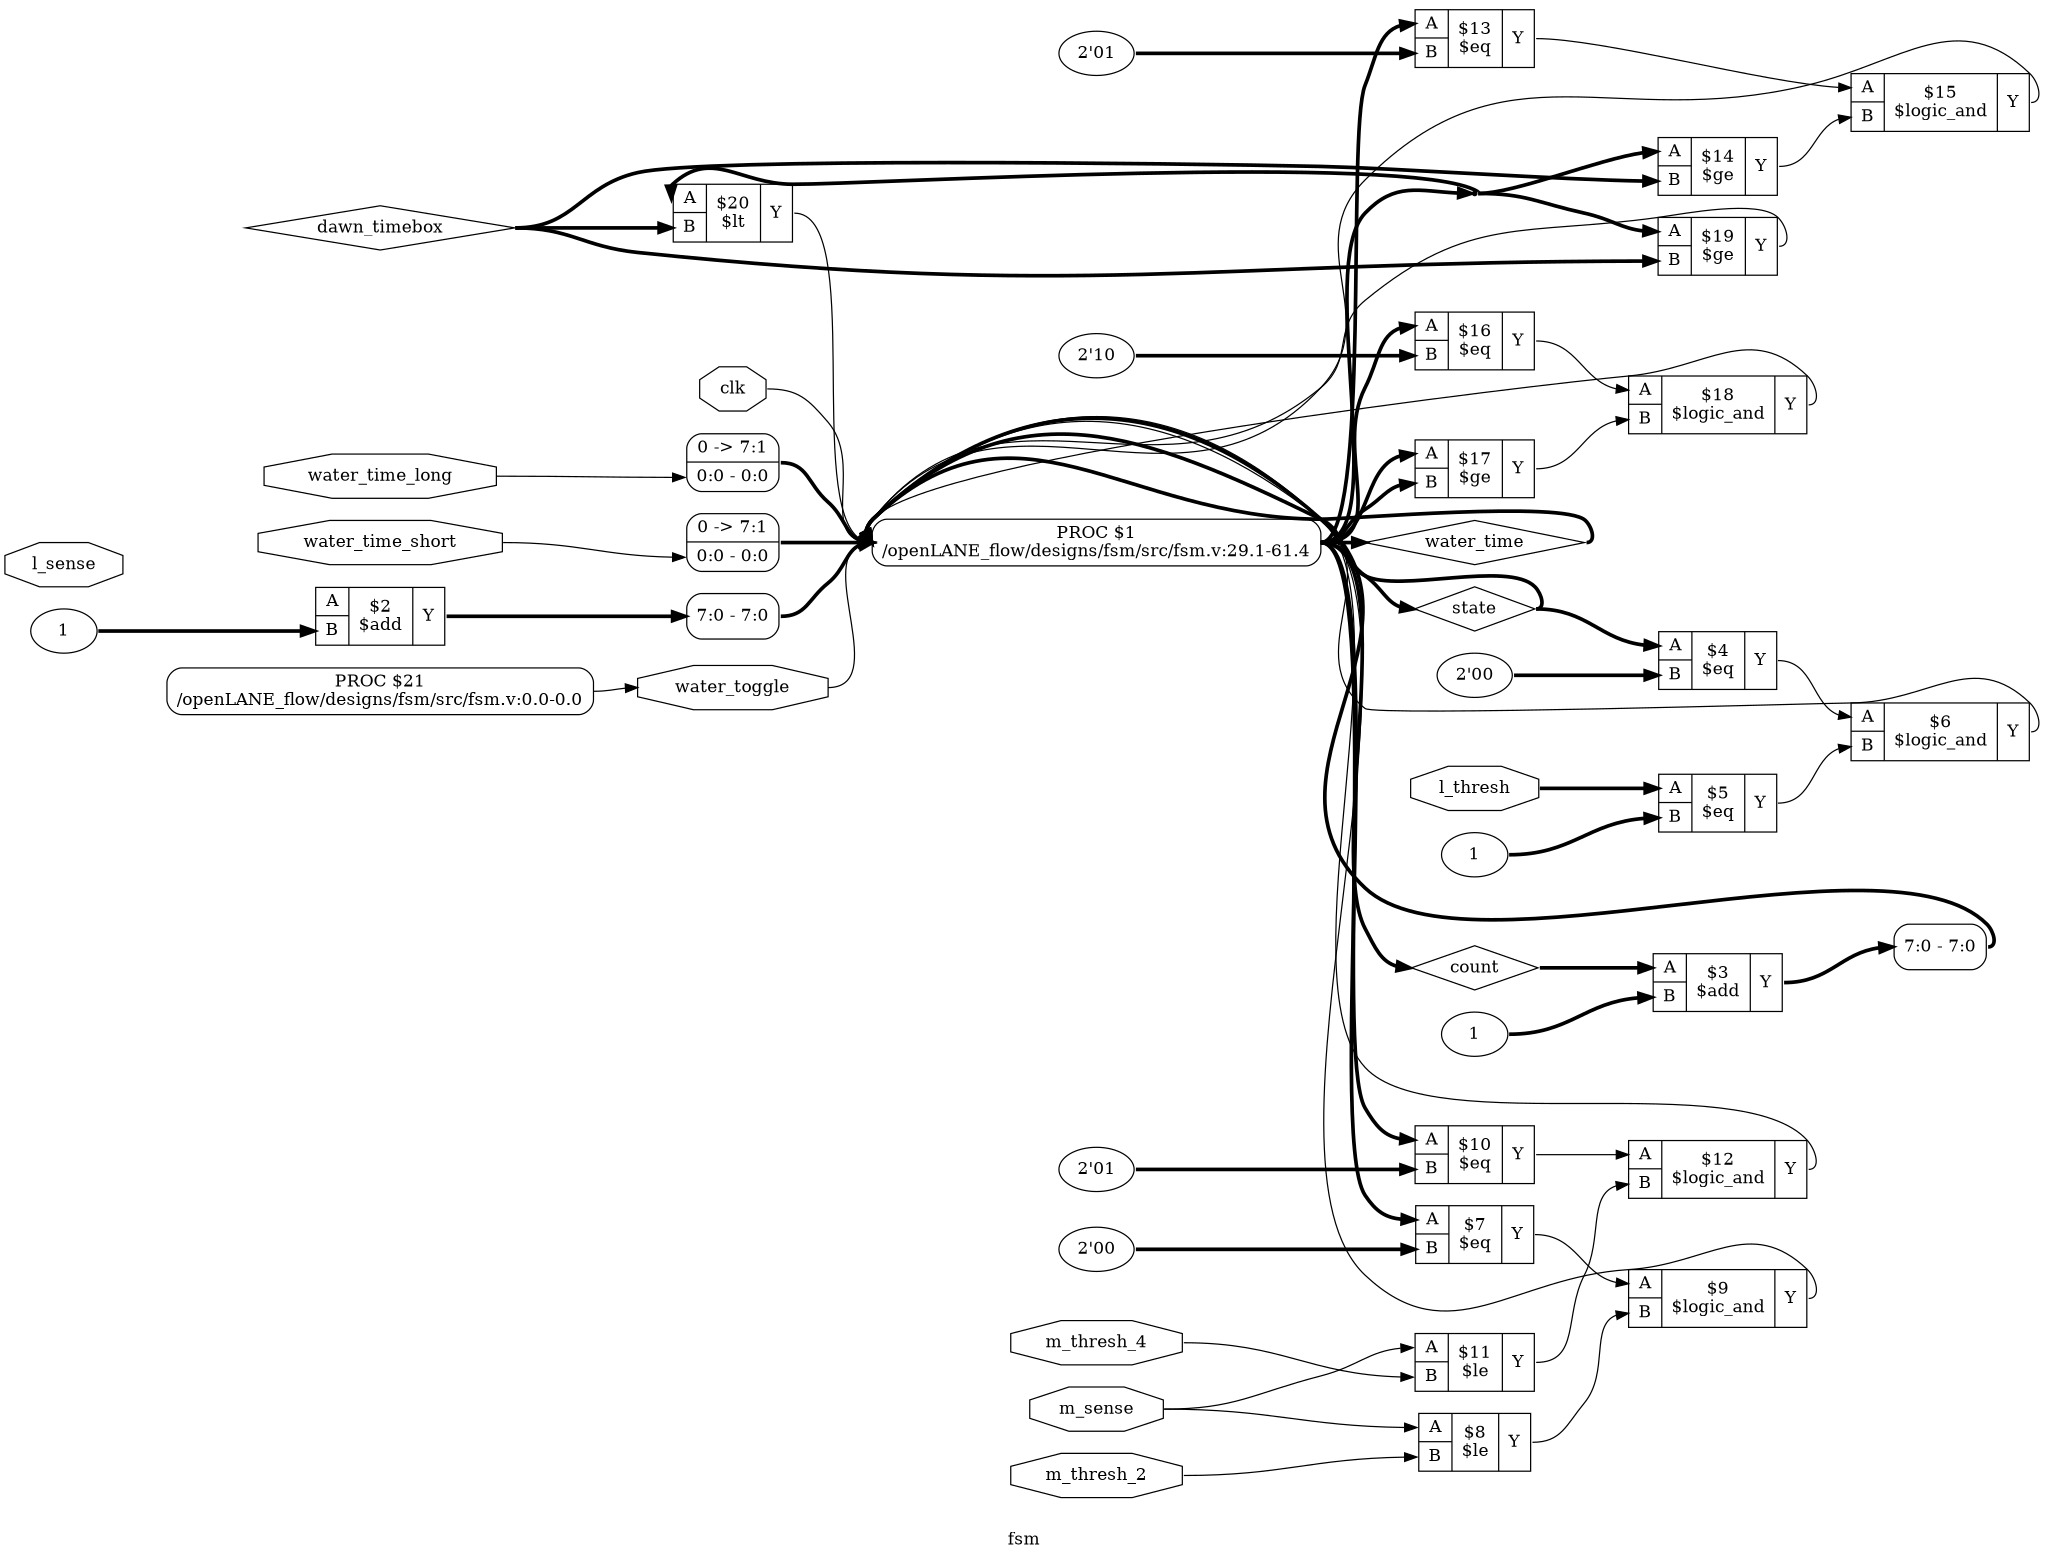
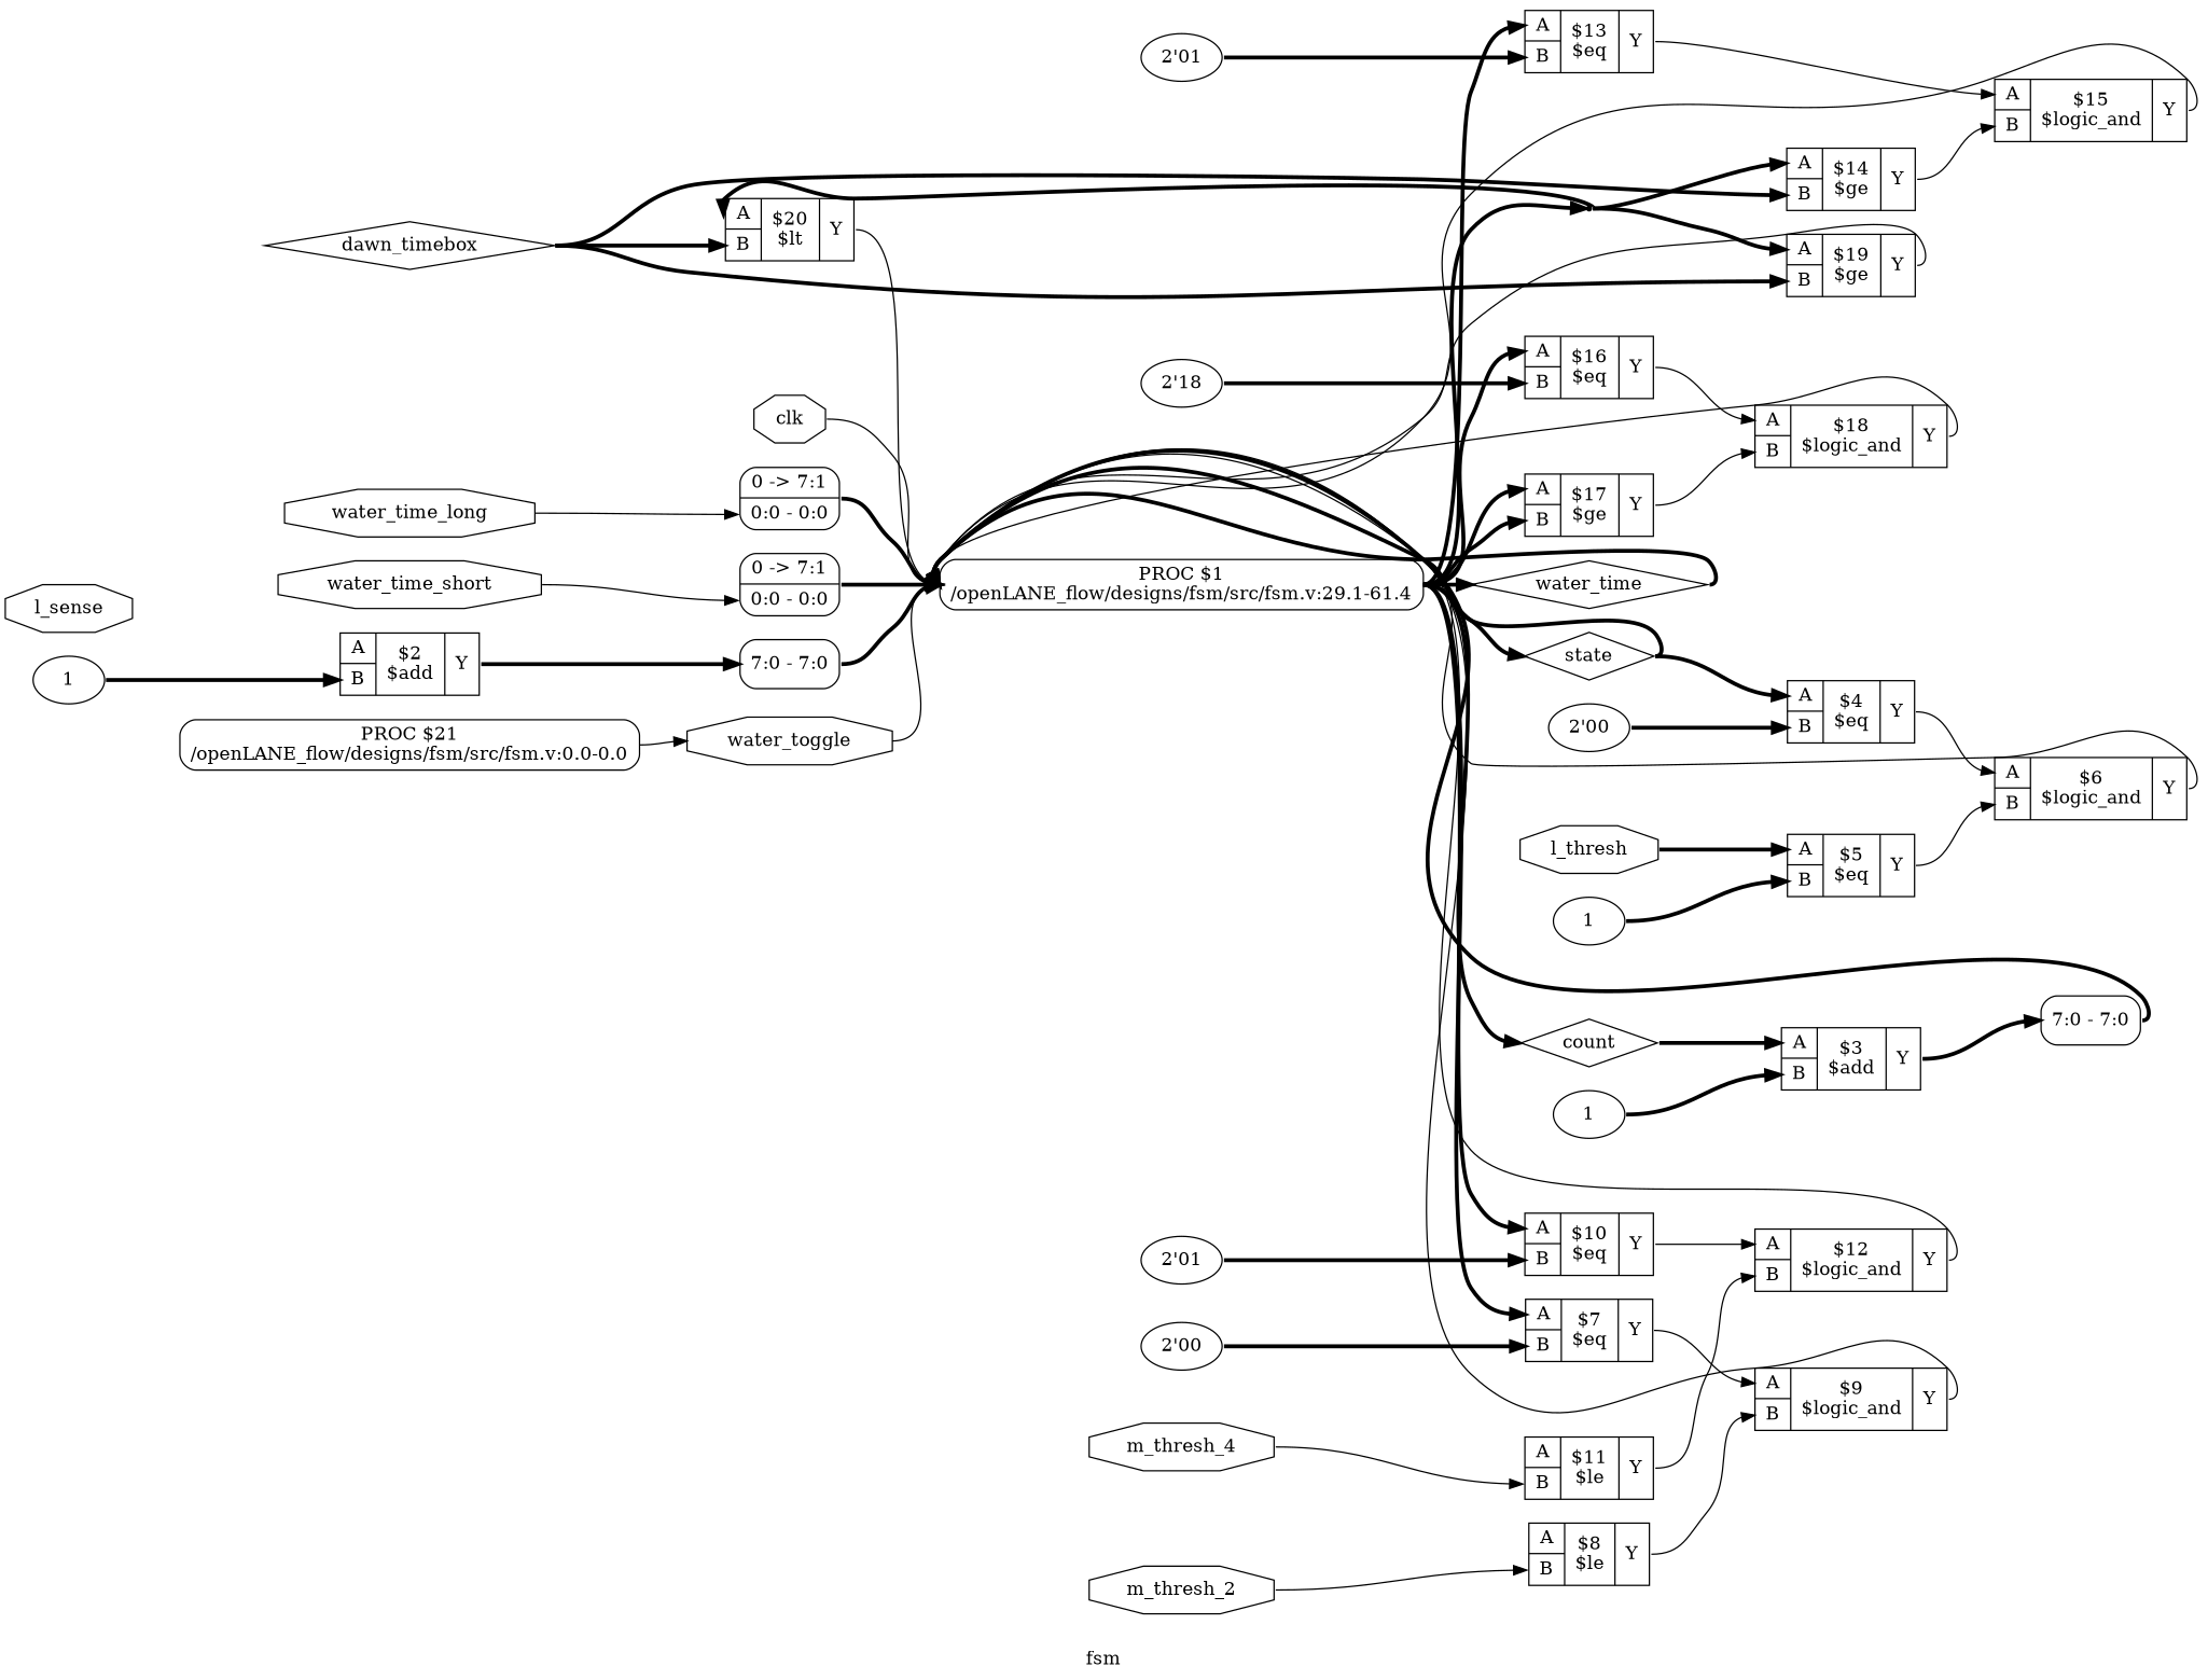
  digraph {
    label=fsm
    rankdir=LR
    remincross=true
    node [shape=record]
    edge [color=black headport=w style="setlinewidth(3)" tailport=e]
    n43 [color=black fontcolor=black label=dawn_timebox shape=diamond]
    c60 [label="{{<p57> A|<p58> B}|$20\n$lt|{<p59> Y}}"]
    c61 [label="{{<p57> A|<p58> B}|$19\n$ge|{<p59> Y}}"]
    c66 [label="{{<p57> A|<p58> B}|$14\n$ge|{<p59> Y}}"]
    p9 [label="PROC $1\n/openLANE_flow/designs/fsm/src/fsm.v:29.1-61.4" shape=box style=rounded]
    c65 [label="{{<p57> A|<p58> B}|$15\n$logic_and|{<p59> Y}}"]
    c78 [label="{{<p57> A|<p58> B}|$2\n$add|{<p59> Y}}"]
    x11 [label="<s0> 7:0 - 7:0 " style=rounded]
    n45 [color=black fontcolor=black label=count shape=diamond]
    c77 [label="{{<p57> A|<p58> B}|$3\n$add|{<p59> Y}}"]
    x10 [label="<s0> 7:0 - 7:0 " style=rounded]
    n46 [color=black fontcolor=black label=water_time shape=diamond]
    n47 [color=black fontcolor=black label=state shape=diamond]
    c63 [label="{{<p57> A|<p58> B}|$17\n$ge|{<p59> Y}}"]
    c64 [label="{{<p57> A|<p58> B}|$16\n$eq|{<p59> Y}}"]
    c67 [label="{{<p57> A|<p58> B}|$13\n$eq|{<p59> Y}}"]
    c70 [label="{{<p57> A|<p58> B}|$10\n$eq|{<p59> Y}}"]
    c73 [label="{{<p57> A|<p58> B}|$7\n$eq|{<p59> Y}}"]
    n30 [shape=point]
    c76 [label="{{<p57> A|<p58> B}|$4\n$eq|{<p59> Y}}"]
    c74 [label="{{<p57> A|<p58> B}|$6\n$logic_and|{<p59> Y}}"]
    n48 [color=black fontcolor=black label=water_toggle shape=octagon]
    n49 [color=black fontcolor=black label=clk shape=octagon]
    n50 [color=black fontcolor=black label=water_time_long shape=octagon]
    x12 [label="0 -&gt; 7:1 |<s0> 0:0 - 0:0 " style=rounded]
    n51 [color=black fontcolor=black label=water_time_short shape=octagon]
    x13 [label="0 -&gt; 7:1 |<s0> 0:0 - 0:0 " style=rounded]
    n52 [color=black fontcolor=black label=l_thresh shape=octagon]
    c75 [label="{{<p57> A|<p58> B}|$5\n$eq|{<p59> Y}}"]
    n53 [color=black fontcolor=black label=m_thresh_2 shape=octagon]
    c72 [label="{{<p57> A|<p58> B}|$8\n$le|{<p59> Y}}"]
    c71 [label="{{<p57> A|<p58> B}|$9\n$logic_and|{<p59> Y}}"]
    n54 [color=black fontcolor=black label=m_thresh_4 shape=octagon]
    c69 [label="{{<p57> A|<p58> B}|$11\n$le|{<p59> Y}}"]
    c68 [label="{{<p57> A|<p58> B}|$12\n$logic_and|{<p59> Y}}"]
    n55 [color=black fontcolor=black label=l_sense shape=octagon]
-   n56 [color=black fontcolor=black label=m_sense shape=octagon]
    c62 [label="{{<p57> A|<p58> B}|$18\n$logic_and|{<p59> Y}}"]
-   v0 [label="2'10" shape=""]
+   v0 [label="2'18" shape=""]
    v1 [label="2'01" shape=""]
    v2 [label="2'01" shape=""]
    v3 [label="2'00" shape=""]
    v4 [label=1 shape=""]
    v5 [label="2'00" shape=""]
    v6 [label=1 shape=""]
    v7 [label=1 shape=""]
    p8 [label="PROC $21\n/openLANE_flow/designs/fsm/src/fsm.v:0.0-0.0" shape=box style=rounded]
    n43 -> c60 [headport="p58:w"]
    n43 -> c61 [headport="p58:w"]
    n43 -> c66 [headport="p58:w"]
    c60 -> p9 [tailport="p59:e" style=""]
    c61 -> p9 [tailport="p59:e" style=""]
    c66 -> c65 [headport="p58:w" tailport="p59:e" style=""]
    p9 -> n45
    p9 -> n46
    p9 -> n47
    p9 -> c63 [headport="p57:w"]
    p9 -> c63 [headport="p58:w"]
    p9 -> c64 [headport="p57:w"]
    p9 -> c67 [headport="p57:w"]
    p9 -> c70 [headport="p57:w"]
    p9 -> c73 [headport="p57:w"]
    p9 -> n30
    c65 -> p9 [tailport="p59:e" style=""]
    c78 -> x11 [headport="s0:w" tailport="p59:e"]
    x11 -> p9
    n45 -> c77 [headport="p57:w"]
    c77 -> x10 [headport="s0:w" tailport="p59:e"]
    x10 -> p9
    n46 -> p9
    n47 -> p9
    n47 -> c76 [headport="p57:w"]
    c63 -> c62 [headport="p58:w" tailport="p59:e" style=""]
    c64 -> c62 [headport="p57:w" tailport="p59:e" style=""]
    c67 -> c65 [headport="p57:w" tailport="p59:e" style=""]
    c70 -> c68 [headport="p57:w" tailport="p59:e" style=""]
    c73 -> c71 [headport="p57:w" tailport="p59:e" style=""]
    n30 -> c60 [headport="p57:w"]
    n30 -> c61 [headport="p57:w"]
    n30 -> c66 [headport="p57:w"]
    c76 -> c74 [headport="p57:w" tailport="p59:e" style=""]
    c74 -> p9 [tailport="p59:e" style=""]
    n48 -> p9 [style=""]
    n49 -> p9 [style=""]
    n50 -> x12 [headport="s0:w" style=""]
    x12 -> p9
    n51 -> x13 [headport="s0:w" style=""]
    x13 -> p9
    n52 -> c75 [headport="p57:w"]
    c75 -> c74 [headport="p58:w" tailport="p59:e" style=""]
    n53 -> c72 [headport="p58:w" style=""]
    c72 -> c71 [headport="p58:w" tailport="p59:e" style=""]
    c71 -> p9 [tailport="p59:e" style=""]
    n54 -> c69 [headport="p58:w" style=""]
    c69 -> c68 [headport="p58:w" tailport="p59:e" style=""]
    c68 -> p9 [tailport="p59:e" style=""]
-   n56 -> c72 [headport="p57:w" style=""]
-   n56 -> c69 [headport="p57:w" style=""]
    c62 -> p9 [tailport="p59:e" style=""]
    v0 -> c64 [headport="p58:w"]
    v1 -> c67 [headport="p58:w"]
    v2 -> c70 [headport="p58:w"]
    v3 -> c73 [headport="p58:w"]
    v4 -> c75 [headport="p58:w"]
    v5 -> c76 [headport="p58:w"]
    v6 -> c77 [headport="p58:w"]
    v7 -> c78 [headport="p58:w"]
    p8 -> n48 [style=""]
  }
